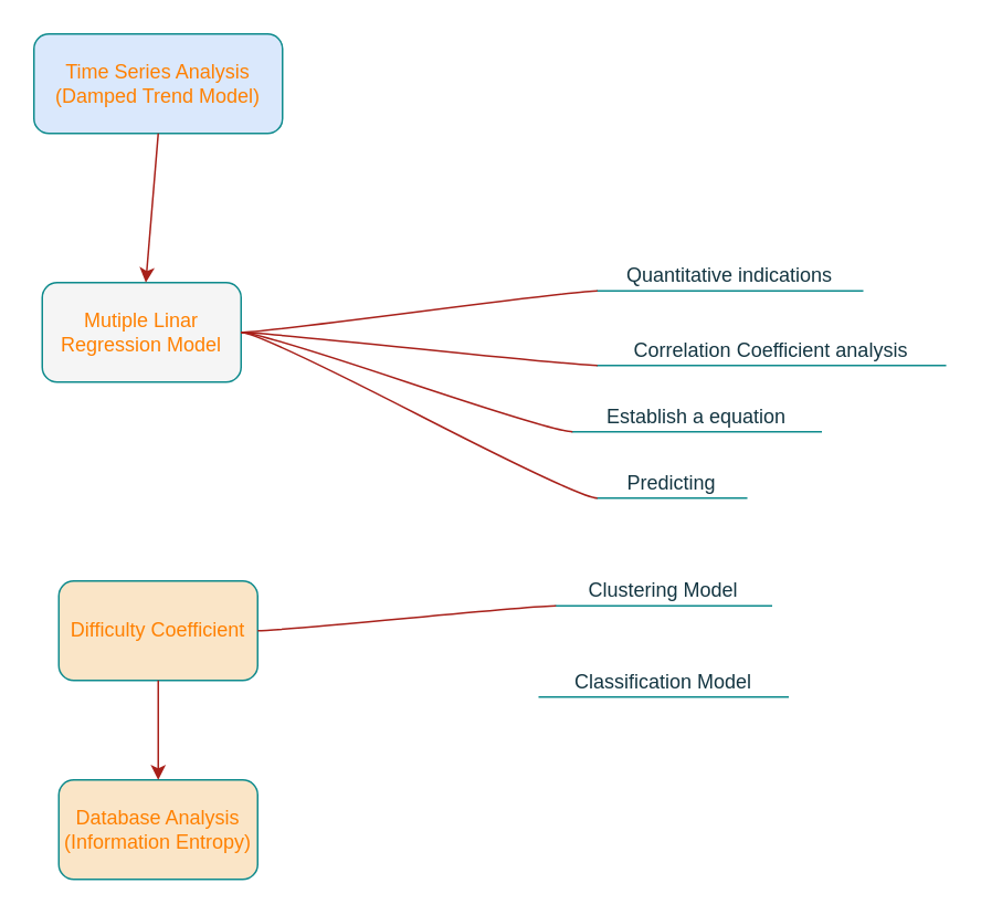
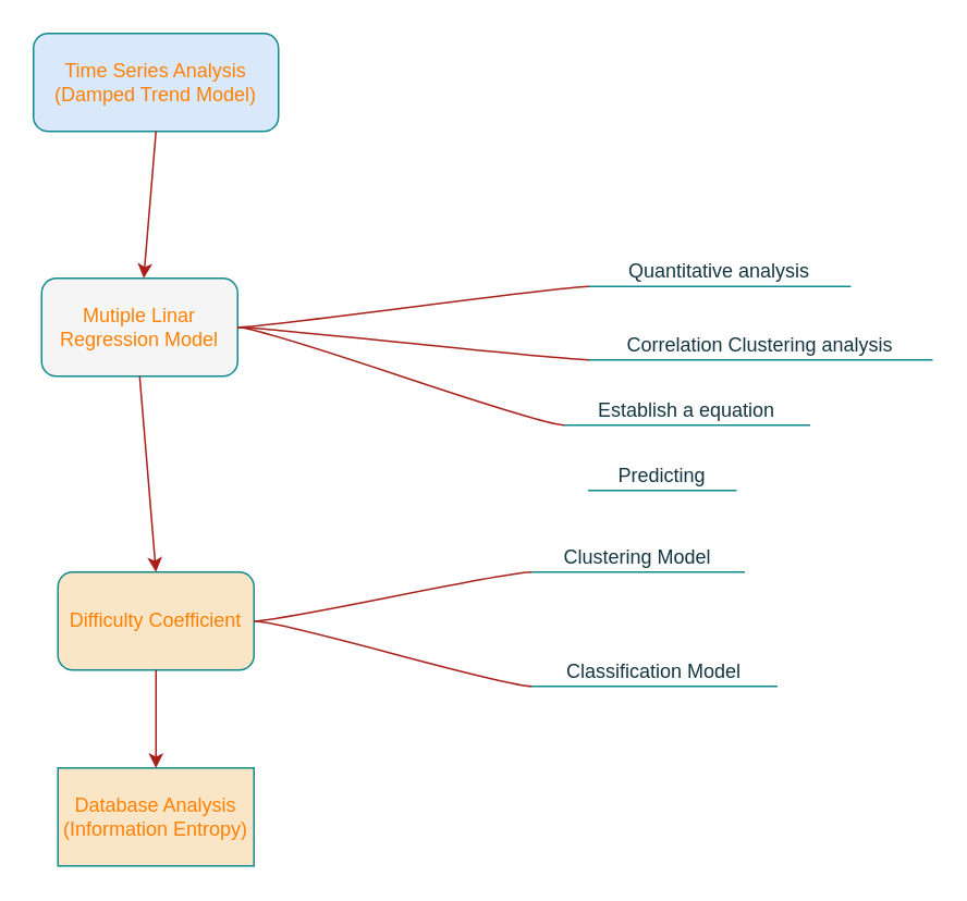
  <mxCell id="0" />
  <mxCell id="1" parent="0" />
  <mxCell id="2" value="&lt;font color=&quot;#ff8000&quot;&gt;Mutiple Linar Regression Model&lt;/font&gt;" style="rounded=1;whiteSpace=wrap;html=1;labelBackgroundColor=none;fillColor=#f5f5f5;strokeColor=#0F8B8D;fontColor=#143642;" vertex="1" parent="1"><mxGeometry x="25" y="170" width="120" height="60" as="geometry" /></mxCell>
- <mxCell id="3" value="Quantitative indications" style="whiteSpace=wrap;html=1;shape=partialRectangle;top=0;left=0;bottom=1;right=0;points=[[0,1],[1,1]];fillColor=none;align=center;verticalAlign=bottom;routingCenterY=0.5;snapToPoint=1;recursiveResize=0;autosize=1;treeFolding=1;treeMoving=1;newEdgeStyle={&quot;edgeStyle&quot;:&quot;entityRelationEdgeStyle&quot;,&quot;startArrow&quot;:&quot;none&quot;,&quot;endArrow&quot;:&quot;none&quot;,&quot;segment&quot;:10,&quot;curved&quot;:1,&quot;sourcePerimeterSpacing&quot;:0,&quot;targetPerimeterSpacing&quot;:0};labelBackgroundColor=none;strokeColor=#0F8B8D;fontColor=#143642;" vertex="1" parent="1"><mxGeometry x="360" y="145" width="160" height="30" as="geometry" /></mxCell>
+ <mxCell id="3" value="Quantitative analysis" style="whiteSpace=wrap;html=1;shape=partialRectangle;top=0;left=0;bottom=1;right=0;points=[[0,1],[1,1]];fillColor=none;align=center;verticalAlign=bottom;routingCenterY=0.5;snapToPoint=1;recursiveResize=0;autosize=1;treeFolding=1;treeMoving=1;newEdgeStyle={&quot;edgeStyle&quot;:&quot;entityRelationEdgeStyle&quot;,&quot;startArrow&quot;:&quot;none&quot;,&quot;endArrow&quot;:&quot;none&quot;,&quot;segment&quot;:10,&quot;curved&quot;:1,&quot;sourcePerimeterSpacing&quot;:0,&quot;targetPerimeterSpacing&quot;:0};labelBackgroundColor=none;strokeColor=#0F8B8D;fontColor=#143642;" vertex="1" parent="1"><mxGeometry x="360" y="145" width="160" height="30" as="geometry" /></mxCell>
  <mxCell id="4" value="" style="edgeStyle=entityRelationEdgeStyle;startArrow=none;endArrow=none;segment=10;curved=1;sourcePerimeterSpacing=0;targetPerimeterSpacing=0;rounded=0;exitX=1;exitY=0.5;exitDx=0;exitDy=0;labelBackgroundColor=none;strokeColor=#A8201A;fontColor=default;" edge="1" target="3" parent="1" source="2"><mxGeometry relative="1" as="geometry"><mxPoint x="155" y="50" as="sourcePoint" /></mxGeometry></mxCell>
  <mxCell id="5" value="&lt;font color=&quot;#ff8000&quot;&gt;Difficulty Coefficient&lt;/font&gt;" style="rounded=1;whiteSpace=wrap;html=1;labelBackgroundColor=none;fillColor=#FAE5C7;strokeColor=#0F8B8D;fontColor=#143642;" vertex="1" parent="1"><mxGeometry x="35" y="350" width="120" height="60" as="geometry" /></mxCell>
- <mxCell id="6" value="&lt;font color=&quot;#ff8000&quot;&gt;Database Analysis&lt;br&gt;(Information Entropy)&lt;/font&gt;" style="rounded=1;whiteSpace=wrap;html=1;labelBackgroundColor=none;fillColor=#FAE5C7;strokeColor=#0F8B8D;fontColor=#143642;" vertex="1" parent="1"><mxGeometry x="35" y="470" width="120" height="60" as="geometry" /></mxCell>
+ <mxCell id="6" value="&lt;font color=&quot;#ff8000&quot;&gt;Database Analysis&lt;br&gt;(Information Entropy)&lt;/font&gt;" style="whiteSpace=wrap;html=1;labelBackgroundColor=none;fillColor=#FAE5C7;strokeColor=#0F8B8D;fontColor=#143642;rounded=0;" vertex="1" parent="1"><mxGeometry x="35" y="470" width="120" height="60" as="geometry" /></mxCell>
  <mxCell id="7" value="Time Series Analysis&lt;br&gt;(Damped Trend Model)" style="rounded=1;whiteSpace=wrap;html=1;labelBackgroundColor=none;fillColor=#dae8fc;strokeColor=#0F8B8D;fontColor=#FF8000;" vertex="1" parent="1"><mxGeometry x="20" y="20" width="150" height="60" as="geometry" /></mxCell>
- <mxCell id="8" value="Correlation Coefficient analysis" style="whiteSpace=wrap;html=1;shape=partialRectangle;top=0;left=0;bottom=1;right=0;points=[[0,1],[1,1]];fillColor=none;align=center;verticalAlign=bottom;routingCenterY=0.5;snapToPoint=1;recursiveResize=0;autosize=1;treeFolding=1;treeMoving=1;newEdgeStyle={&quot;edgeStyle&quot;:&quot;entityRelationEdgeStyle&quot;,&quot;startArrow&quot;:&quot;none&quot;,&quot;endArrow&quot;:&quot;none&quot;,&quot;segment&quot;:10,&quot;curved&quot;:1,&quot;sourcePerimeterSpacing&quot;:0,&quot;targetPerimeterSpacing&quot;:0};labelBackgroundColor=none;strokeColor=#0F8B8D;fontColor=#143642;" vertex="1" parent="1"><mxGeometry x="360" y="190" width="210" height="30" as="geometry" /></mxCell>
+ <mxCell id="8" value="Correlation Clustering analysis" style="whiteSpace=wrap;html=1;shape=partialRectangle;top=0;left=0;bottom=1;right=0;points=[[0,1],[1,1]];fillColor=none;align=center;verticalAlign=bottom;routingCenterY=0.5;snapToPoint=1;recursiveResize=0;autosize=1;treeFolding=1;treeMoving=1;newEdgeStyle={&quot;edgeStyle&quot;:&quot;entityRelationEdgeStyle&quot;,&quot;startArrow&quot;:&quot;none&quot;,&quot;endArrow&quot;:&quot;none&quot;,&quot;segment&quot;:10,&quot;curved&quot;:1,&quot;sourcePerimeterSpacing&quot;:0,&quot;targetPerimeterSpacing&quot;:0};labelBackgroundColor=none;strokeColor=#0F8B8D;fontColor=#143642;" vertex="1" parent="1"><mxGeometry x="360" y="190" width="210" height="30" as="geometry" /></mxCell>
  <mxCell id="9" value="" style="edgeStyle=entityRelationEdgeStyle;startArrow=none;endArrow=none;segment=10;curved=1;sourcePerimeterSpacing=0;targetPerimeterSpacing=0;rounded=0;exitX=1;exitY=0.5;exitDx=0;exitDy=0;labelBackgroundColor=none;strokeColor=#A8201A;fontColor=default;" edge="1" target="8" parent="1" source="2"><mxGeometry relative="1" as="geometry"><mxPoint x="295" y="20" as="sourcePoint" /></mxGeometry></mxCell>
  <mxCell id="10" value="Establish a equation" style="whiteSpace=wrap;html=1;shape=partialRectangle;top=0;left=0;bottom=1;right=0;points=[[0,1],[1,1]];fillColor=none;align=center;verticalAlign=bottom;routingCenterY=0.5;snapToPoint=1;recursiveResize=0;autosize=1;treeFolding=1;treeMoving=1;newEdgeStyle={&quot;edgeStyle&quot;:&quot;entityRelationEdgeStyle&quot;,&quot;startArrow&quot;:&quot;none&quot;,&quot;endArrow&quot;:&quot;none&quot;,&quot;segment&quot;:10,&quot;curved&quot;:1,&quot;sourcePerimeterSpacing&quot;:0,&quot;targetPerimeterSpacing&quot;:0};labelBackgroundColor=none;strokeColor=#0F8B8D;fontColor=#143642;" vertex="1" parent="1"><mxGeometry x="345" y="230" width="150" height="30" as="geometry" /></mxCell>
  <mxCell id="11" value="" style="edgeStyle=entityRelationEdgeStyle;startArrow=none;endArrow=none;segment=10;curved=1;sourcePerimeterSpacing=0;targetPerimeterSpacing=0;rounded=0;exitX=1;exitY=0.5;exitDx=0;exitDy=0;labelBackgroundColor=none;strokeColor=#A8201A;fontColor=default;" edge="1" target="10" parent="1" source="2"><mxGeometry relative="1" as="geometry"><mxPoint x="175" y="20" as="sourcePoint" /></mxGeometry></mxCell>
  <mxCell id="12" value="Predicting" style="whiteSpace=wrap;html=1;shape=partialRectangle;top=0;left=0;bottom=1;right=0;points=[[0,1],[1,1]];fillColor=none;align=center;verticalAlign=bottom;routingCenterY=0.5;snapToPoint=1;recursiveResize=0;autosize=1;treeFolding=1;treeMoving=1;newEdgeStyle={&quot;edgeStyle&quot;:&quot;entityRelationEdgeStyle&quot;,&quot;startArrow&quot;:&quot;none&quot;,&quot;endArrow&quot;:&quot;none&quot;,&quot;segment&quot;:10,&quot;curved&quot;:1,&quot;sourcePerimeterSpacing&quot;:0,&quot;targetPerimeterSpacing&quot;:0};labelBackgroundColor=none;strokeColor=#0F8B8D;fontColor=#143642;" vertex="1" parent="1"><mxGeometry x="360" y="270" width="90" height="30" as="geometry" /></mxCell>
- <mxCell id="13" value="" style="edgeStyle=entityRelationEdgeStyle;startArrow=none;endArrow=none;segment=10;curved=1;sourcePerimeterSpacing=0;targetPerimeterSpacing=0;rounded=0;exitX=1;exitY=0.5;exitDx=0;exitDy=0;labelBackgroundColor=none;strokeColor=#A8201A;fontColor=default;" edge="1" target="12" parent="1" source="2"><mxGeometry relative="1" as="geometry"><mxPoint x="182" y="30" as="sourcePoint" /></mxGeometry></mxCell>
- <mxCell id="14" value="Clustering Model" style="whiteSpace=wrap;html=1;shape=partialRectangle;top=0;left=0;bottom=1;right=0;points=[[0,1],[1,1]];fillColor=none;align=center;verticalAlign=bottom;routingCenterY=0.5;snapToPoint=1;recursiveResize=0;autosize=1;treeFolding=1;treeMoving=1;newEdgeStyle={&quot;edgeStyle&quot;:&quot;entityRelationEdgeStyle&quot;,&quot;startArrow&quot;:&quot;none&quot;,&quot;endArrow&quot;:&quot;none&quot;,&quot;segment&quot;:10,&quot;curved&quot;:1,&quot;sourcePerimeterSpacing&quot;:0,&quot;targetPerimeterSpacing&quot;:0};labelBackgroundColor=none;strokeColor=#0F8B8D;fontColor=#143642;" vertex="1" parent="1"><mxGeometry x="335" y="335" width="130" height="30" as="geometry" /></mxCell>
+ <mxCell id="14" value="Clustering Model" style="whiteSpace=wrap;html=1;shape=partialRectangle;top=0;left=0;bottom=1;right=0;points=[[0,1],[1,1]];fillColor=none;align=center;verticalAlign=bottom;routingCenterY=0.5;snapToPoint=1;recursiveResize=0;autosize=1;treeFolding=1;treeMoving=1;newEdgeStyle={&quot;edgeStyle&quot;:&quot;entityRelationEdgeStyle&quot;,&quot;startArrow&quot;:&quot;none&quot;,&quot;endArrow&quot;:&quot;none&quot;,&quot;segment&quot;:10,&quot;curved&quot;:1,&quot;sourcePerimeterSpacing&quot;:0,&quot;targetPerimeterSpacing&quot;:0};labelBackgroundColor=none;strokeColor=#0F8B8D;fontColor=#143642;" vertex="1" parent="1"><mxGeometry x="325" y="320" width="130" height="30" as="geometry" /></mxCell>
  <mxCell id="15" value="" style="edgeStyle=entityRelationEdgeStyle;startArrow=none;endArrow=none;segment=10;curved=1;sourcePerimeterSpacing=0;targetPerimeterSpacing=0;rounded=0;exitX=1;exitY=0.5;exitDx=0;exitDy=0;labelBackgroundColor=none;strokeColor=#A8201A;fontColor=default;" edge="1" target="14" parent="1" source="5"><mxGeometry relative="1" as="geometry"><mxPoint x="360" y="190" as="sourcePoint" /></mxGeometry></mxCell>
  <mxCell id="16" value="Classification Model" style="whiteSpace=wrap;html=1;shape=partialRectangle;top=0;left=0;bottom=1;right=0;points=[[0,1],[1,1]];fillColor=none;align=center;verticalAlign=bottom;routingCenterY=0.5;snapToPoint=1;recursiveResize=0;autosize=1;treeFolding=1;treeMoving=1;newEdgeStyle={&quot;edgeStyle&quot;:&quot;entityRelationEdgeStyle&quot;,&quot;startArrow&quot;:&quot;none&quot;,&quot;endArrow&quot;:&quot;none&quot;,&quot;segment&quot;:10,&quot;curved&quot;:1,&quot;sourcePerimeterSpacing&quot;:0,&quot;targetPerimeterSpacing&quot;:0};labelBackgroundColor=none;strokeColor=#0F8B8D;fontColor=#143642;" vertex="1" parent="1"><mxGeometry x="325" y="390" width="150" height="30" as="geometry" /></mxCell>
+ <mxCell id="17" value="" style="edgeStyle=entityRelationEdgeStyle;startArrow=none;endArrow=none;segment=10;curved=1;sourcePerimeterSpacing=0;targetPerimeterSpacing=0;rounded=0;exitX=1;exitY=0.5;exitDx=0;exitDy=0;labelBackgroundColor=none;strokeColor=#A8201A;fontColor=default;" edge="1" target="16" parent="1" source="5"><mxGeometry relative="1" as="geometry"><mxPoint x="360" y="230" as="sourcePoint" /></mxGeometry></mxCell>
  <mxCell id="18" value="" style="endArrow=classic;html=1;rounded=0;exitX=0.5;exitY=1;exitDx=0;exitDy=0;entryX=0.5;entryY=0;entryDx=0;entryDy=0;labelBackgroundColor=none;strokeColor=#A8201A;fontColor=default;" edge="1" parent="1" source="5" target="6"><mxGeometry width="50" height="50" relative="1" as="geometry"><mxPoint x="185" y="475" as="sourcePoint" /><mxPoint x="235" y="425" as="targetPoint" /></mxGeometry></mxCell>
  <mxCell id="19" value="" style="endArrow=classic;html=1;rounded=0;exitX=0.5;exitY=1;exitDx=0;exitDy=0;labelBackgroundColor=none;strokeColor=#A8201A;fontColor=default;" edge="1" parent="1" source="7" target="2"><mxGeometry width="50" height="50" relative="1" as="geometry"><mxPoint x="-35" y="260" as="sourcePoint" /><mxPoint x="15" y="210" as="targetPoint" /></mxGeometry></mxCell>
+ <mxCell id="20" value="" style="endArrow=classic;html=1;rounded=0;entryX=0.5;entryY=0;entryDx=0;entryDy=0;exitX=0.5;exitY=1;exitDx=0;exitDy=0;labelBackgroundColor=none;strokeColor=#A8201A;fontColor=default;" edge="1" parent="1" source="2" target="5"><mxGeometry width="50" height="50" relative="1" as="geometry"><mxPoint x="55" y="300" as="sourcePoint" /><mxPoint x="-5" y="280" as="targetPoint" /></mxGeometry></mxCell>
